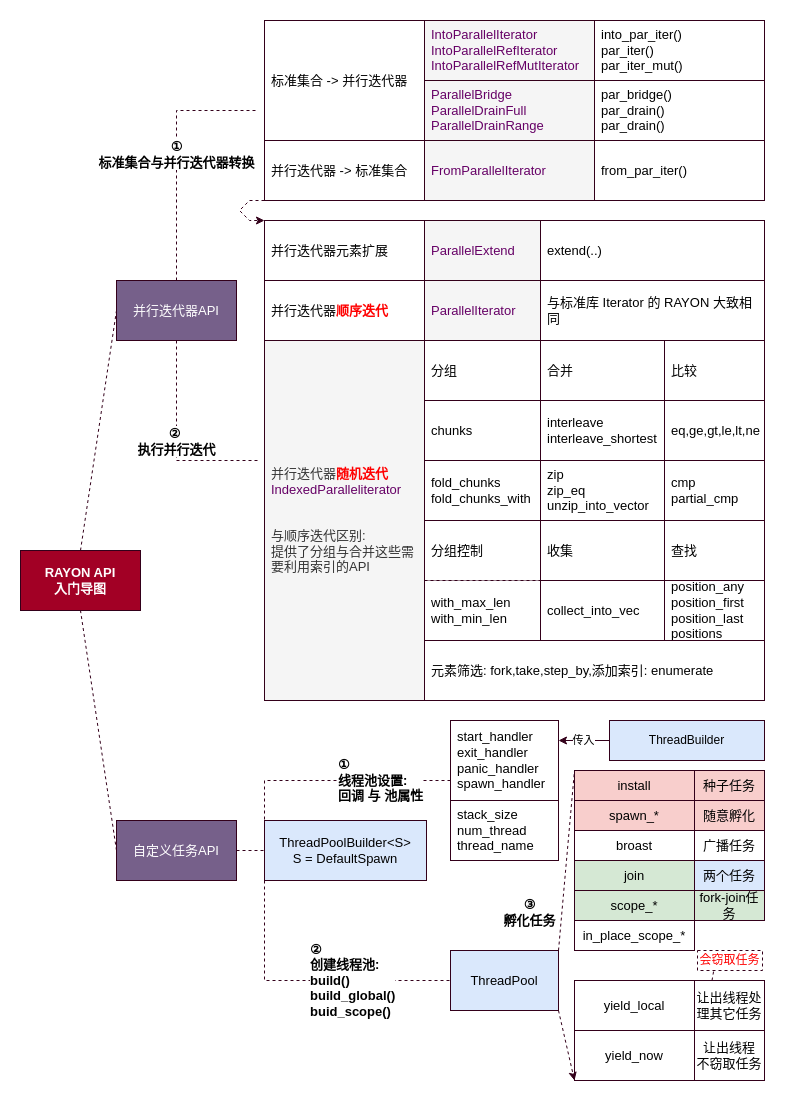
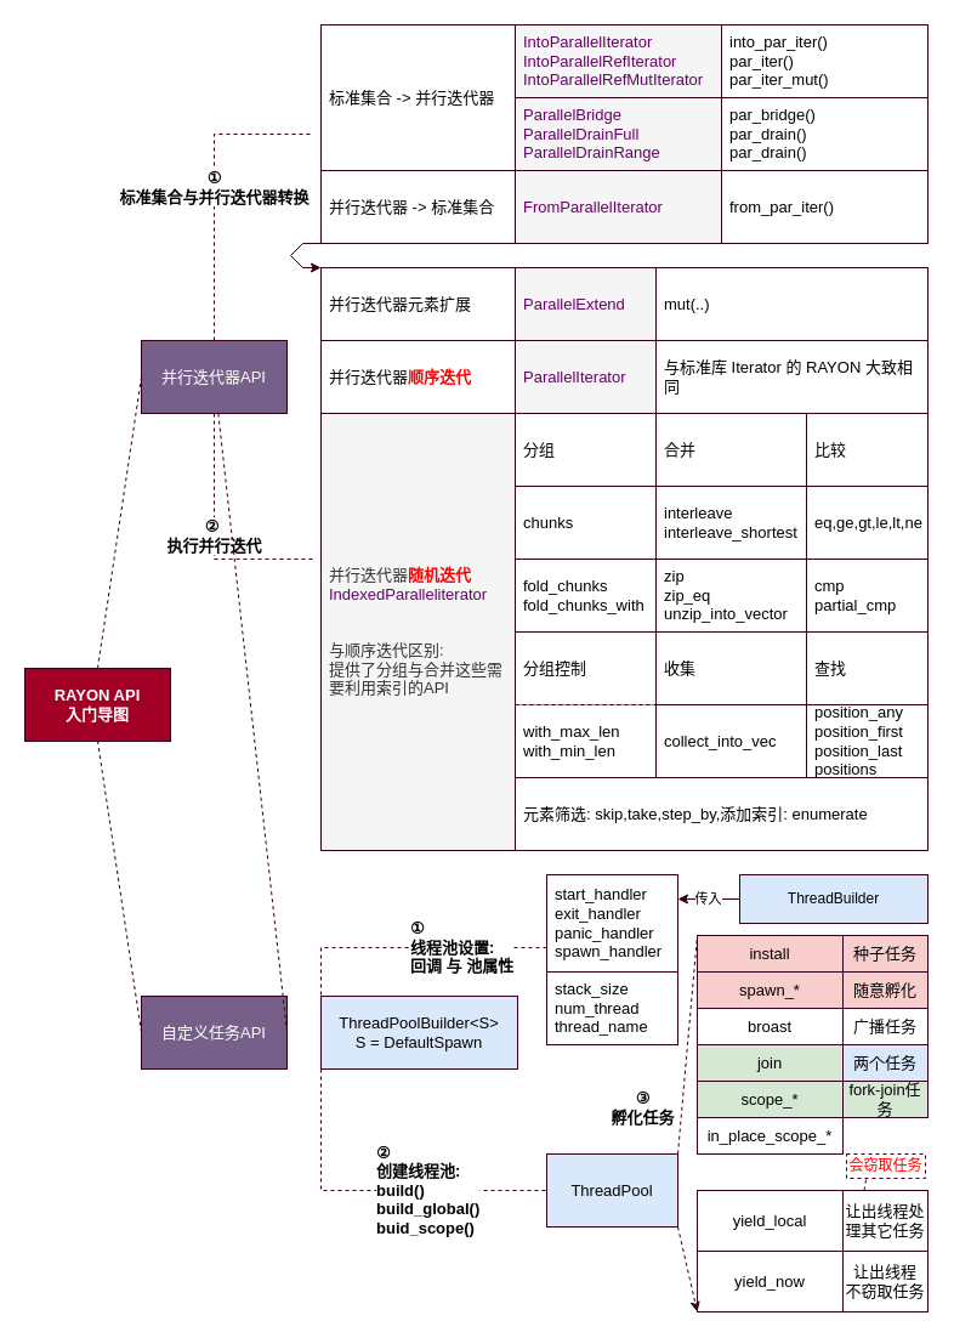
  <mxCell id="0" />
  <mxCell id="1" parent="0" />
  <mxCell id="2" value="分组" style="rounded=0;whiteSpace=wrap;html=1;fontSize=13;align=left;spacingLeft=5;strokeColor=#33001A;" parent="1" vertex="1"><mxGeometry x="424" y="340" width="116" height="60" as="geometry" /></mxCell>
  <mxCell id="3" value="chunks" style="rounded=0;whiteSpace=wrap;html=1;fontSize=13;align=left;spacingLeft=5;strokeColor=#33001A;" parent="1" vertex="1"><mxGeometry x="424" y="400" width="116" height="60" as="geometry" /></mxCell>
  <mxCell id="4" value="fold_chunks&lt;br style=&quot;font-size: 13px;&quot;&gt;fold_chunks_with" style="rounded=0;whiteSpace=wrap;html=1;fontSize=13;align=left;spacingLeft=5;strokeColor=#33001A;" parent="1" vertex="1"><mxGeometry x="424" y="460" width="116" height="60" as="geometry" /></mxCell>
  <mxCell id="5" value="合并" style="rounded=0;whiteSpace=wrap;html=1;fontSize=13;align=left;spacingLeft=5;strokeColor=#33001A;" parent="1" vertex="1"><mxGeometry x="540" y="340" width="124" height="60" as="geometry" /></mxCell>
  <mxCell id="6" value="比较" style="rounded=0;whiteSpace=wrap;html=1;fontSize=13;align=left;spacingLeft=5;strokeColor=#33001A;" parent="1" vertex="1"><mxGeometry x="664" y="340" width="100" height="60" as="geometry" /></mxCell>
  <mxCell id="7" value="eq,ge,gt,le,lt,ne" style="rounded=0;whiteSpace=wrap;html=1;fontSize=13;align=left;spacingLeft=5;strokeColor=#33001A;" parent="1" vertex="1"><mxGeometry x="664" y="400" width="100" height="60" as="geometry" /></mxCell>
  <mxCell id="8" value="interleave&lt;br style=&quot;font-size: 13px;&quot;&gt;interleave_shortest" style="rounded=0;whiteSpace=wrap;html=1;fontSize=13;align=left;spacingLeft=5;strokeColor=#33001A;" parent="1" vertex="1"><mxGeometry x="540" y="400" width="124" height="60" as="geometry" /></mxCell>
  <mxCell id="9" value="查找" style="rounded=0;whiteSpace=wrap;html=1;fontSize=13;align=left;spacingLeft=5;strokeColor=#33001A;" parent="1" vertex="1"><mxGeometry x="664" y="520" width="100" height="60" as="geometry" /></mxCell>
  <mxCell id="10" value="position_any&lt;br style=&quot;font-size: 13px;&quot;&gt;position_first&lt;br style=&quot;font-size: 13px;&quot;&gt;position_last&lt;br style=&quot;font-size: 13px;&quot;&gt;positions" style="rounded=0;whiteSpace=wrap;html=1;fontSize=13;align=left;spacingLeft=5;strokeColor=#33001A;" parent="1" vertex="1"><mxGeometry x="664" y="580" width="100" height="60" as="geometry" /></mxCell>
  <mxCell id="11" value="cmp&lt;br style=&quot;font-size: 13px;&quot;&gt;partial_cmp" style="rounded=0;whiteSpace=wrap;html=1;fontSize=13;align=left;spacingLeft=5;strokeColor=#33001A;" parent="1" vertex="1"><mxGeometry x="664" y="460" width="100" height="60" as="geometry" /></mxCell>
  <mxCell id="12" value="zip&lt;br style=&quot;font-size: 13px;&quot;&gt;zip_eq&lt;br style=&quot;font-size: 13px;&quot;&gt;unzip_into_vector" style="rounded=0;whiteSpace=wrap;html=1;fontSize=13;align=left;spacingLeft=5;strokeColor=#33001A;" parent="1" vertex="1"><mxGeometry x="540" y="460" width="124" height="60" as="geometry" /></mxCell>
  <mxCell id="13" value="分组控制" style="rounded=0;whiteSpace=wrap;html=1;fontSize=13;align=left;spacingLeft=5;strokeColor=#33001A;" parent="1" vertex="1"><mxGeometry x="424" y="520" width="116" height="60" as="geometry" /></mxCell>
  <mxCell id="14" value="with_max_len&lt;br style=&quot;font-size: 13px;&quot;&gt;with_min_len" style="rounded=0;whiteSpace=wrap;html=1;fontSize=13;align=left;spacingLeft=5;strokeColor=#33001A;dashed=1;" parent="1" vertex="1"><mxGeometry x="424" y="580" width="116" height="60" as="geometry" /></mxCell>
  <mxCell id="15" value="collect_into_vec" style="rounded=0;whiteSpace=wrap;html=1;fontSize=13;align=left;spacingLeft=5;strokeColor=#33001A;" parent="1" vertex="1"><mxGeometry x="540" y="580" width="124" height="60" as="geometry" /></mxCell>
  <mxCell id="16" value="收集" style="rounded=0;whiteSpace=wrap;html=1;fontSize=13;align=left;spacingLeft=5;strokeColor=#33001A;" parent="1" vertex="1"><mxGeometry x="540" y="520" width="124" height="60" as="geometry" /></mxCell>
- <mxCell id="17" value="元素筛选: fork,take,step_by,添加索引: enumerate&amp;nbsp;" style="rounded=0;whiteSpace=wrap;html=1;align=left;spacingLeft=5;strokeColor=#33001A;fontSize=13;" parent="1" vertex="1"><mxGeometry x="424" y="640" width="340" height="60" as="geometry" /></mxCell>
+ <mxCell id="17" value="元素筛选: skip,take,step_by,添加索引: enumerate&amp;nbsp;" style="rounded=0;whiteSpace=wrap;html=1;align=left;spacingLeft=5;strokeColor=#33001A;fontSize=13;" parent="1" vertex="1"><mxGeometry x="424" y="640" width="340" height="60" as="geometry" /></mxCell>
  <mxCell id="18" value="&lt;font color=&quot;#660066&quot;&gt;IntoParallelIterator&amp;nbsp;&amp;nbsp;&lt;br style=&quot;font-size: 13px;&quot;&gt;IntoParallelRefIterator&amp;nbsp;&lt;br style=&quot;font-size: 13px;&quot;&gt;IntoParallelRefMutIterator&amp;nbsp;&lt;/font&gt;" style="rounded=0;whiteSpace=wrap;html=1;fontSize=13;align=left;spacingLeft=5;fillColor=#f5f5f5;strokeColor=#33001A;fontColor=#333333;" parent="1" vertex="1"><mxGeometry x="424" y="20" width="170" height="60" as="geometry" /></mxCell>
  <mxCell id="19" value="&lt;font color=&quot;#660066&quot;&gt;ParallelBridge&lt;br style=&quot;font-size: 13px;&quot;&gt;ParallelDrainFull&lt;br style=&quot;font-size: 13px;&quot;&gt;ParallelDrainRange&lt;/font&gt;" style="rounded=0;whiteSpace=wrap;html=1;fontSize=13;align=left;spacingLeft=5;fillColor=#f5f5f5;strokeColor=#33001A;fontColor=#333333;" parent="1" vertex="1"><mxGeometry x="424" y="80" width="170" height="60" as="geometry" /></mxCell>
  <mxCell id="20" value="ParallelExtend" style="rounded=0;whiteSpace=wrap;html=1;fontSize=13;align=left;spacingLeft=5;fillColor=#f5f5f5;strokeColor=#33001A;fontColor=#660066;" parent="1" vertex="1"><mxGeometry x="424" y="220" width="116" height="60" as="geometry" /></mxCell>
  <mxCell id="21" value="&lt;font color=&quot;#660066&quot;&gt;FromParallelIterator&amp;nbsp;&lt;/font&gt;" style="rounded=0;whiteSpace=wrap;html=1;fontSize=13;align=left;spacingLeft=5;fillColor=#f5f5f5;strokeColor=#33001A;fontColor=#333333;" parent="1" vertex="1"><mxGeometry x="424" y="140" width="170" height="60" as="geometry" /></mxCell>
  <mxCell id="22" value="from_par_iter()" style="rounded=0;whiteSpace=wrap;html=1;fontSize=13;align=left;spacingLeft=5;strokeColor=#33001A;" parent="1" vertex="1"><mxGeometry x="594" y="140" width="170" height="60" as="geometry" /></mxCell>
  <mxCell id="23" value="并行迭代器 -&amp;gt; 标准集合" style="rounded=0;whiteSpace=wrap;html=1;fontSize=13;align=left;spacingLeft=5;strokeColor=#33001A;" parent="1" vertex="1"><mxGeometry x="264" y="140" width="160" height="60" as="geometry" /></mxCell>
  <mxCell id="24" value="标准集合 -&amp;gt; 并行迭代器" style="rounded=0;whiteSpace=wrap;html=1;fontSize=13;align=left;spacingLeft=5;strokeColor=#33001A;" parent="1" vertex="1"><mxGeometry x="264" y="20" width="160" height="120" as="geometry" /></mxCell>
  <mxCell id="25" value="par_bridge()&lt;br style=&quot;font-size: 13px;&quot;&gt;par_drain()&lt;br style=&quot;font-size: 13px;&quot;&gt;par_drain()" style="rounded=0;whiteSpace=wrap;html=1;fontSize=13;align=left;spacingLeft=5;strokeColor=#33001A;" parent="1" vertex="1"><mxGeometry x="594" y="80" width="170" height="60" as="geometry" /></mxCell>
  <mxCell id="26" value="into_par_iter()&lt;br style=&quot;font-size: 13px;&quot;&gt;par_iter()&lt;br style=&quot;font-size: 13px;&quot;&gt;par_iter_mut()" style="rounded=0;whiteSpace=wrap;html=1;fontSize=13;align=left;spacingLeft=5;strokeColor=#33001A;" parent="1" vertex="1"><mxGeometry x="594" y="20" width="170" height="60" as="geometry" /></mxCell>
  <mxCell id="27" value="并行迭代器元素扩展" style="rounded=0;whiteSpace=wrap;html=1;fontSize=13;align=left;spacingLeft=5;strokeColor=#33001A;" parent="1" vertex="1"><mxGeometry x="264" y="220" width="160" height="60" as="geometry" /></mxCell>
- <mxCell id="28" value="extend(..)" style="rounded=0;whiteSpace=wrap;html=1;fontSize=13;align=left;spacingLeft=5;strokeColor=#33001A;" parent="1" vertex="1"><mxGeometry x="540" y="220" width="224" height="60" as="geometry" /></mxCell>
+ <mxCell id="28" value="mut(..)" style="rounded=0;whiteSpace=wrap;html=1;fontSize=13;align=left;spacingLeft=5;strokeColor=#33001A;" parent="1" vertex="1"><mxGeometry x="540" y="220" width="224" height="60" as="geometry" /></mxCell>
  <mxCell id="29" value="并行迭代器&lt;b style=&quot;font-size: 13px;&quot;&gt;&lt;font color=&quot;#ff0000&quot;&gt;随机迭代&lt;/font&gt;&lt;/b&gt;&lt;br style=&quot;font-size: 13px;&quot;&gt;&lt;font color=&quot;#660066&quot;&gt;IndexedParalleliterator&lt;br style=&quot;font-size: 13px;&quot;&gt;&lt;/font&gt;&lt;br style=&quot;font-size: 13px;&quot;&gt;&lt;br style=&quot;font-size: 13px;&quot;&gt;与顺序迭代区别:&lt;br style=&quot;font-size: 13px;&quot;&gt;提供了分组与合并这些需要利用索引的API" style="rounded=0;whiteSpace=wrap;html=1;fontSize=13;align=left;spacingLeft=5;fillColor=#f5f5f5;strokeColor=#33001A;fontColor=#333333;" parent="1" vertex="1"><mxGeometry x="264" y="340" width="160" height="360" as="geometry" /></mxCell>
  <mxCell id="30" value="ParallelIterator" style="rounded=0;whiteSpace=wrap;html=1;fontSize=13;align=left;spacingLeft=5;fillColor=#f5f5f5;strokeColor=#33001A;fontColor=#660066;" parent="1" vertex="1"><mxGeometry x="424" y="280" width="116" height="60" as="geometry" /></mxCell>
  <mxCell id="31" value="并行迭代器&lt;b style=&quot;font-size: 13px;&quot;&gt;&lt;font color=&quot;#ff0000&quot;&gt;顺序迭代&lt;/font&gt;&lt;/b&gt;" style="rounded=0;whiteSpace=wrap;html=1;fontSize=13;align=left;spacingLeft=5;strokeColor=#33001A;" parent="1" vertex="1"><mxGeometry x="264" y="280" width="160" height="60" as="geometry" /></mxCell>
  <mxCell id="32" value="与标准库 Iterator 的 RAYON 大致相同" style="rounded=0;whiteSpace=wrap;html=1;fontSize=13;align=left;spacingLeft=5;strokeColor=#33001A;" parent="1" vertex="1"><mxGeometry x="540" y="280" width="224" height="60" as="geometry" /></mxCell>
  <mxCell id="33" value="并行迭代器API" style="rounded=0;whiteSpace=wrap;html=1;fontSize=13;fillColor=#76608a;fontColor=#ffffff;strokeColor=#33001A;" parent="1" vertex="1"><mxGeometry x="116" y="280" width="120" height="60" as="geometry" /></mxCell>
  <mxCell id="34" value="&lt;span style=&quot;color: rgb(0, 0, 0); font-family: Helvetica; font-size: 13px; font-style: normal; font-variant-ligatures: normal; font-variant-caps: normal; font-weight: 700; letter-spacing: normal; orphans: 2; text-align: center; text-indent: 0px; text-transform: none; widows: 2; word-spacing: 0px; -webkit-text-stroke-width: 0px; background-color: rgb(255, 255, 255); text-decoration-thickness: initial; text-decoration-style: initial; text-decoration-color: initial; float: none; display: inline !important;&quot;&gt;①&lt;/span&gt;&lt;br style=&quot;border-color: var(--border-color); color: rgb(0, 0, 0); font-family: Helvetica; font-size: 13px; font-style: normal; font-variant-ligatures: normal; font-variant-caps: normal; font-weight: 700; letter-spacing: normal; orphans: 2; text-align: center; text-indent: 0px; text-transform: none; widows: 2; word-spacing: 0px; -webkit-text-stroke-width: 0px; text-decoration-thickness: initial; text-decoration-style: initial; text-decoration-color: initial;&quot;&gt;&lt;span style=&quot;color: rgb(0, 0, 0); font-family: Helvetica; font-size: 13px; font-style: normal; font-variant-ligatures: normal; font-variant-caps: normal; font-weight: 700; letter-spacing: normal; orphans: 2; text-align: center; text-indent: 0px; text-transform: none; widows: 2; word-spacing: 0px; -webkit-text-stroke-width: 0px; background-color: rgb(255, 255, 255); text-decoration-thickness: initial; text-decoration-style: initial; text-decoration-color: initial; float: none; display: inline !important;&quot;&gt;标准集合与并行迭代器转换&lt;/span&gt;" style="endArrow=none;dashed=1;html=1;rounded=0;exitX=0.5;exitY=0;exitDx=0;exitDy=0;entryX=0.1;entryY=0.5;entryDx=0;entryDy=0;entryPerimeter=0;fontSize=13;strokeColor=#33001A;" parent="1" source="33" edge="1"><mxGeometry width="50" height="50" relative="1" as="geometry"><mxPoint x="546" y="490" as="sourcePoint" /><mxPoint x="258" y="110" as="targetPoint" /><Array as="points"><mxPoint x="176" y="110" /></Array></mxGeometry></mxCell>
  <mxCell id="35" value="②&amp;nbsp;&lt;br style=&quot;font-size: 13px;&quot;&gt;执行并行迭代" style="endArrow=none;dashed=1;html=1;rounded=0;exitX=0.5;exitY=1;exitDx=0;exitDy=0;entryX=0.1;entryY=0.5;entryDx=0;entryDy=0;entryPerimeter=0;fontSize=13;fontColor=#000000;fontStyle=1;strokeColor=#33001A;" parent="1" source="33" edge="1"><mxGeometry width="50" height="50" relative="1" as="geometry"><mxPoint x="546" y="490" as="sourcePoint" /><mxPoint x="258" y="460" as="targetPoint" /><Array as="points"><mxPoint x="176" y="460" /></Array><mxPoint as="offset" /></mxGeometry></mxCell>
  <mxCell id="36" value="ThreadPoolBuilder&amp;lt;S&amp;gt;&lt;br&gt;S = DefaultSpawn" style="rounded=0;whiteSpace=wrap;html=1;fontSize=13;fillColor=#dae8fc;strokeColor=#33001A;" parent="1" vertex="1"><mxGeometry x="264" y="820" width="162" height="60" as="geometry" /></mxCell>
  <mxCell id="37" value="ThreadPool" style="rounded=0;whiteSpace=wrap;html=1;fontSize=13;fillColor=#dae8fc;strokeColor=#33001A;" parent="1" vertex="1"><mxGeometry x="450" y="950" width="108" height="60" as="geometry" /></mxCell>
  <mxCell id="38" value="spawn_*" style="rounded=0;whiteSpace=wrap;html=1;fontSize=13;strokeColor=#33001A;fillColor=#f8cecc;" parent="1" vertex="1"><mxGeometry x="574" y="800" width="120" height="30" as="geometry" /></mxCell>
  <mxCell id="39" value="scope_*" style="rounded=0;whiteSpace=wrap;html=1;fontSize=13;strokeColor=#33001A;fillColor=#d5e8d4;" parent="1" vertex="1"><mxGeometry x="574" y="890" width="120" height="30" as="geometry" /></mxCell>
  <mxCell id="40" value="in_place_scope_*" style="rounded=0;whiteSpace=wrap;html=1;fontSize=13;strokeColor=#33001A;" parent="1" vertex="1"><mxGeometry x="574" y="920" width="120" height="30" as="geometry" /></mxCell>
  <mxCell id="41" value="broast" style="rounded=0;whiteSpace=wrap;html=1;fontSize=13;strokeColor=#33001A;" parent="1" vertex="1"><mxGeometry x="574" y="830" width="120" height="30" as="geometry" /></mxCell>
  <mxCell id="42" value="join" style="rounded=0;whiteSpace=wrap;html=1;fontSize=13;strokeColor=#33001A;fillColor=#d5e8d4;" parent="1" vertex="1"><mxGeometry x="574" y="860" width="120" height="30" as="geometry" /></mxCell>
  <mxCell id="43" value="yield_local" style="rounded=0;whiteSpace=wrap;html=1;fontSize=13;strokeColor=#33001A;" parent="1" vertex="1"><mxGeometry x="574" y="980" width="120" height="50" as="geometry" /></mxCell>
  <mxCell id="44" value="yield_now" style="rounded=0;whiteSpace=wrap;html=1;fontSize=13;strokeColor=#33001A;" parent="1" vertex="1"><mxGeometry x="574" y="1030" width="120" height="50" as="geometry" /></mxCell>
  <mxCell id="45" value="install" style="rounded=0;whiteSpace=wrap;html=1;fontSize=13;strokeColor=#33001A;fillColor=#f8cecc;" parent="1" vertex="1"><mxGeometry x="574" y="770" width="120" height="30" as="geometry" /></mxCell>
  <mxCell id="46" value="start_handler&lt;br style=&quot;font-size: 13px;&quot;&gt;exit_handler&lt;br style=&quot;font-size: 13px;&quot;&gt;panic_handler&lt;br style=&quot;font-size: 13px;&quot;&gt;spawn_handler" style="rounded=0;whiteSpace=wrap;html=1;fontSize=13;strokeColor=#33001A;align=left;spacingLeft=5;" parent="1" vertex="1"><mxGeometry x="450" y="720" width="108" height="80" as="geometry" /></mxCell>
  <mxCell id="47" value="stack_size&lt;br style=&quot;border-color: var(--border-color); font-size: 13px;&quot;&gt;num_thread&lt;br style=&quot;border-color: var(--border-color); font-size: 13px;&quot;&gt;thread_name" style="rounded=0;whiteSpace=wrap;html=1;fontSize=13;strokeColor=#33001A;align=left;spacingLeft=5;" parent="1" vertex="1"><mxGeometry x="450" y="800" width="108" height="60" as="geometry" /></mxCell>
  <mxCell id="48" value="① &lt;br&gt;线程池设置: &lt;br&gt;回调 与 池属性" style="endArrow=none;dashed=1;html=1;rounded=0;exitX=0;exitY=0.75;exitDx=0;exitDy=0;entryX=0;entryY=0;entryDx=0;entryDy=0;fontSize=13;fontColor=#000000;fontStyle=1;align=left;strokeColor=#33001A;" parent="1" source="46" target="36" edge="1"><mxGeometry x="0.005" width="50" height="50" relative="1" as="geometry"><mxPoint x="486" y="610" as="sourcePoint" /><mxPoint x="536" y="560" as="targetPoint" /><Array as="points"><mxPoint x="376" y="780" /><mxPoint x="264" y="780" /></Array><mxPoint as="offset" /></mxGeometry></mxCell>
  <mxCell id="49" value="② &lt;br&gt;创建线程池:&lt;br&gt;build()&lt;br&gt;build_global()&lt;br&gt;buid_scope()" style="endArrow=none;dashed=1;html=1;rounded=0;exitX=0;exitY=1;exitDx=0;exitDy=0;entryX=0;entryY=0.5;entryDx=0;entryDy=0;fontSize=13;fontColor=#000000;fontStyle=1;align=left;strokeColor=#33001A;" parent="1" source="36" target="37" edge="1"><mxGeometry x="0.004" width="50" height="50" relative="1" as="geometry"><mxPoint x="486" y="790" as="sourcePoint" /><mxPoint x="536" y="740" as="targetPoint" /><Array as="points"><mxPoint x="264" y="980" /></Array><mxPoint as="offset" /></mxGeometry></mxCell>
  <mxCell id="50" value="" style="endArrow=none;dashed=1;html=1;rounded=0;entryX=0;entryY=0;entryDx=0;entryDy=0;exitX=1;exitY=0;exitDx=0;exitDy=0;fontSize=13;strokeColor=#33001A;" parent="1" source="37" target="45" edge="1"><mxGeometry width="50" height="50" relative="1" as="geometry"><mxPoint x="486" y="790" as="sourcePoint" /><mxPoint x="536" y="740" as="targetPoint" /></mxGeometry></mxCell>
  <mxCell id="51" value="③&lt;br style=&quot;font-size: 13px;&quot;&gt;孵化任务" style="edgeLabel;html=1;align=center;verticalAlign=middle;resizable=0;points=[];fontStyle=1;fontSize=13;" parent="50" vertex="1" connectable="0"><mxGeometry x="-0.58" y="2" relative="1" as="geometry"><mxPoint x="-31" as="offset" /></mxGeometry></mxCell>
  <mxCell id="52" value="" style="endArrow=classic;dashed=1;html=1;rounded=0;entryX=0;entryY=1;entryDx=0;entryDy=0;exitX=1;exitY=1;exitDx=0;exitDy=0;fontSize=13;strokeColor=#33001A;" parent="1" source="37" target="44" edge="1"><mxGeometry width="50" height="50" relative="1" as="geometry"><mxPoint x="486" y="790" as="sourcePoint" /><mxPoint x="536" y="740" as="targetPoint" /></mxGeometry></mxCell>
  <mxCell id="53" value="种子任务" style="rounded=0;whiteSpace=wrap;html=1;fontSize=13;strokeColor=#33001A;fillColor=#f8cecc;" parent="1" vertex="1"><mxGeometry x="694" y="770" width="70" height="30" as="geometry" /></mxCell>
  <mxCell id="54" value="广播任务" style="rounded=0;whiteSpace=wrap;html=1;fontSize=13;strokeColor=#33001A;" parent="1" vertex="1"><mxGeometry x="694" y="830" width="70" height="30" as="geometry" /></mxCell>
  <mxCell id="55" value="两个任务" style="rounded=0;whiteSpace=wrap;html=1;fontSize=13;strokeColor=#33001A;fillColor=#dae8fc;" parent="1" vertex="1"><mxGeometry x="694" y="860" width="70" height="30" as="geometry" /></mxCell>
  <mxCell id="56" value="随意孵化" style="rounded=0;whiteSpace=wrap;html=1;fontSize=13;strokeColor=#33001A;fillColor=#f8cecc;" parent="1" vertex="1"><mxGeometry x="694" y="800" width="70" height="30" as="geometry" /></mxCell>
  <mxCell id="57" value="fork-join任务" style="rounded=0;whiteSpace=wrap;html=1;fontSize=13;strokeColor=#33001A;fillColor=#d5e8d4;" parent="1" vertex="1"><mxGeometry x="694" y="890" width="70" height="30" as="geometry" /></mxCell>
  <mxCell id="58" value="让出线程处理其它任务" style="rounded=0;whiteSpace=wrap;html=1;fontSize=13;strokeColor=#33001A;" parent="1" vertex="1"><mxGeometry x="694" y="980" width="70" height="50" as="geometry" /></mxCell>
  <mxCell id="59" value="让出线程&lt;br style=&quot;font-size: 13px;&quot;&gt;不窃取任务" style="rounded=0;whiteSpace=wrap;html=1;fontSize=13;strokeColor=#33001A;" parent="1" vertex="1"><mxGeometry x="694" y="1030" width="70" height="50" as="geometry" /></mxCell>
  <mxCell id="60" value="自定义任务API" style="rounded=0;whiteSpace=wrap;html=1;fontSize=13;fillColor=#76608a;fontColor=#ffffff;strokeColor=#33001A;" parent="1" vertex="1"><mxGeometry x="116" y="820" width="120" height="60" as="geometry" /></mxCell>
- <mxCell id="61" value="" style="endArrow=none;dashed=1;html=1;rounded=0;exitX=1;exitY=0.5;exitDx=0;exitDy=0;entryX=0;entryY=0.5;entryDx=0;entryDy=0;fontSize=13;strokeColor=#33001A;" parent="1" source="60" target="36" edge="1"><mxGeometry width="50" height="50" relative="1" as="geometry"><mxPoint x="486" y="610" as="sourcePoint" /><mxPoint x="536" y="560" as="targetPoint" /></mxGeometry></mxCell>
+ <mxCell id="61" value="" style="endArrow=none;dashed=1;html=1;rounded=0;exitX=1;exitY=0.5;exitDx=0;exitDy=0;fontSize=13;strokeColor=#33001A;" parent="1" source="60" target="33" edge="1"><mxGeometry width="50" height="50" relative="1" as="geometry"><mxPoint x="486" y="610" as="sourcePoint" /><mxPoint x="536" y="560" as="targetPoint" /></mxGeometry></mxCell>
  <mxCell id="62" value="RAYON API&lt;br&gt;入门导图" style="rounded=0;whiteSpace=wrap;html=1;fillColor=#a20025;fontColor=#ffffff;strokeColor=#33001A;fontSize=13;fontStyle=1" parent="1" vertex="1"><mxGeometry x="20" y="550" width="120" height="60" as="geometry" /></mxCell>
  <mxCell id="63" value="" style="endArrow=none;dashed=1;html=1;rounded=0;entryX=0;entryY=0.5;entryDx=0;entryDy=0;fontSize=13;fontStyle=1;strokeColor=#33001A;" parent="1" target="33" edge="1"><mxGeometry width="50" height="50" relative="1" as="geometry"><mxPoint x="80" y="550" as="sourcePoint" /><mxPoint x="510" y="380" as="targetPoint" /></mxGeometry></mxCell>
  <mxCell id="64" value="" style="endArrow=none;dashed=1;html=1;rounded=0;entryX=0.5;entryY=1;entryDx=0;entryDy=0;exitX=0;exitY=0.5;exitDx=0;exitDy=0;fontSize=13;fontStyle=1;strokeColor=#33001A;" parent="1" source="60" target="62" edge="1"><mxGeometry width="50" height="50" relative="1" as="geometry"><mxPoint x="460" y="430" as="sourcePoint" /><mxPoint x="510" y="380" as="targetPoint" /></mxGeometry></mxCell>
  <mxCell id="65" value="会窃取任务" style="text;html=1;strokeColor=#33001A;fillColor=none;align=center;verticalAlign=middle;whiteSpace=wrap;rounded=0;fontColor=#FF0000;dashed=1;" parent="1" vertex="1"><mxGeometry x="697" y="950" width="65" height="20" as="geometry" /></mxCell>
  <mxCell id="66" value="" style="endArrow=none;dashed=1;html=1;rounded=0;entryX=0.25;entryY=1;entryDx=0;entryDy=0;exitX=0.25;exitY=0;exitDx=0;exitDy=0;strokeColor=#33001A;" parent="1" source="58" target="65" edge="1"><mxGeometry width="50" height="50" relative="1" as="geometry"><mxPoint x="458" y="770" as="sourcePoint" /><mxPoint x="508" y="720" as="targetPoint" /></mxGeometry></mxCell>
- <mxCell id="67" value="" style="endArrow=classic;html=1;rounded=0;exitX=0;exitY=1;exitDx=0;exitDy=0;entryX=0;entryY=0;entryDx=0;entryDy=0;dashed=1;strokeColor=#33001A;" parent="1" source="23" target="27" edge="1"><mxGeometry width="50" height="50" relative="1" as="geometry"><mxPoint x="429" y="410" as="sourcePoint" /><mxPoint x="479" y="360" as="targetPoint" /><Array as="points"><mxPoint x="249" y="200" /><mxPoint x="239" y="210" /><mxPoint x="249" y="220" /></Array></mxGeometry></mxCell>
+ <mxCell id="67" value="" style="endArrow=classic;html=1;rounded=0;exitX=0;exitY=1;exitDx=0;exitDy=0;entryX=0;entryY=0;entryDx=0;entryDy=0;dashed=0;strokeColor=#33001A;" parent="1" source="23" target="27" edge="1"><mxGeometry width="50" height="50" relative="1" as="geometry"><mxPoint x="429" y="410" as="sourcePoint" /><mxPoint x="479" y="360" as="targetPoint" /><Array as="points"><mxPoint x="249" y="200" /><mxPoint x="239" y="210" /><mxPoint x="249" y="220" /></Array></mxGeometry></mxCell>
  <mxCell id="68" value="ThreadBuilder" style="rounded=0;whiteSpace=wrap;html=1;fillColor=#dae8fc;strokeColor=#33001A;" parent="1" vertex="1"><mxGeometry x="609" y="720" width="155" height="40" as="geometry" /></mxCell>
  <mxCell id="69" value="传入" style="endArrow=classic;html=1;rounded=0;entryX=1;entryY=0.25;entryDx=0;entryDy=0;exitX=0;exitY=0.5;exitDx=0;exitDy=0;strokeColor=#33001A;" parent="1" source="68" target="46" edge="1"><mxGeometry width="50" height="50" relative="1" as="geometry"><mxPoint x="429" y="590" as="sourcePoint" /><mxPoint x="479" y="540" as="targetPoint" /></mxGeometry></mxCell>
